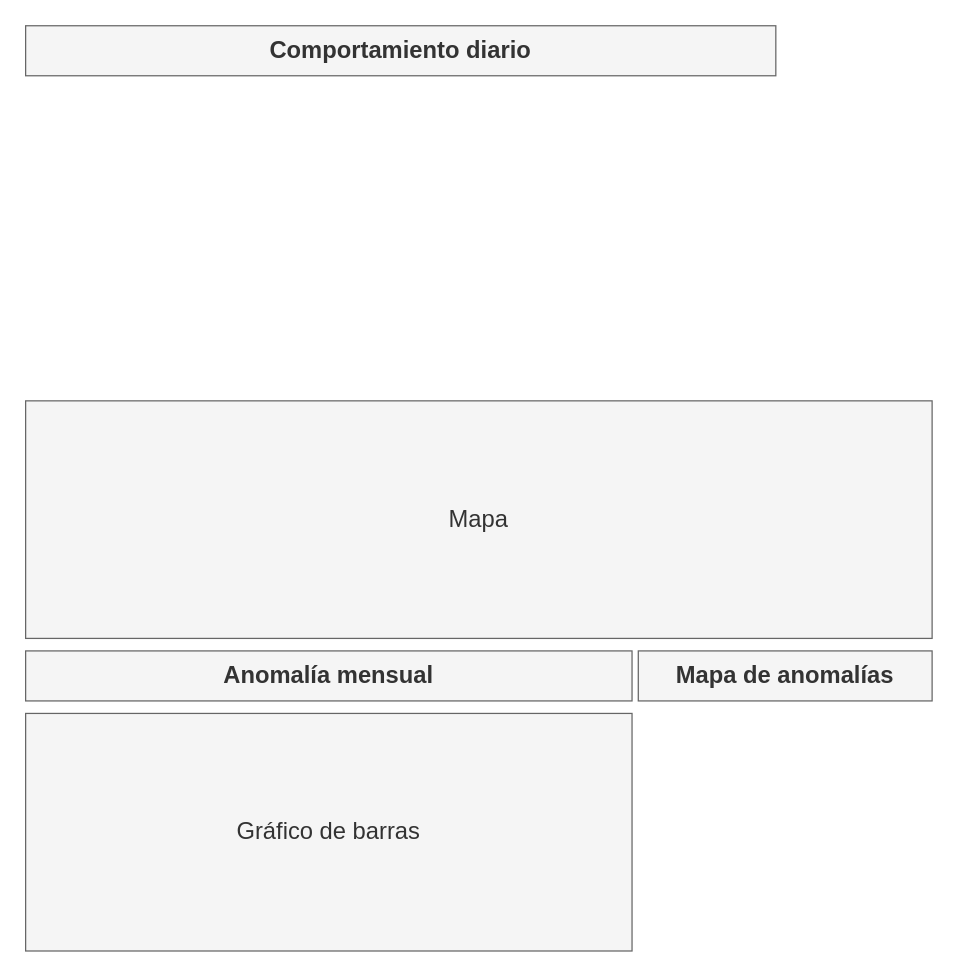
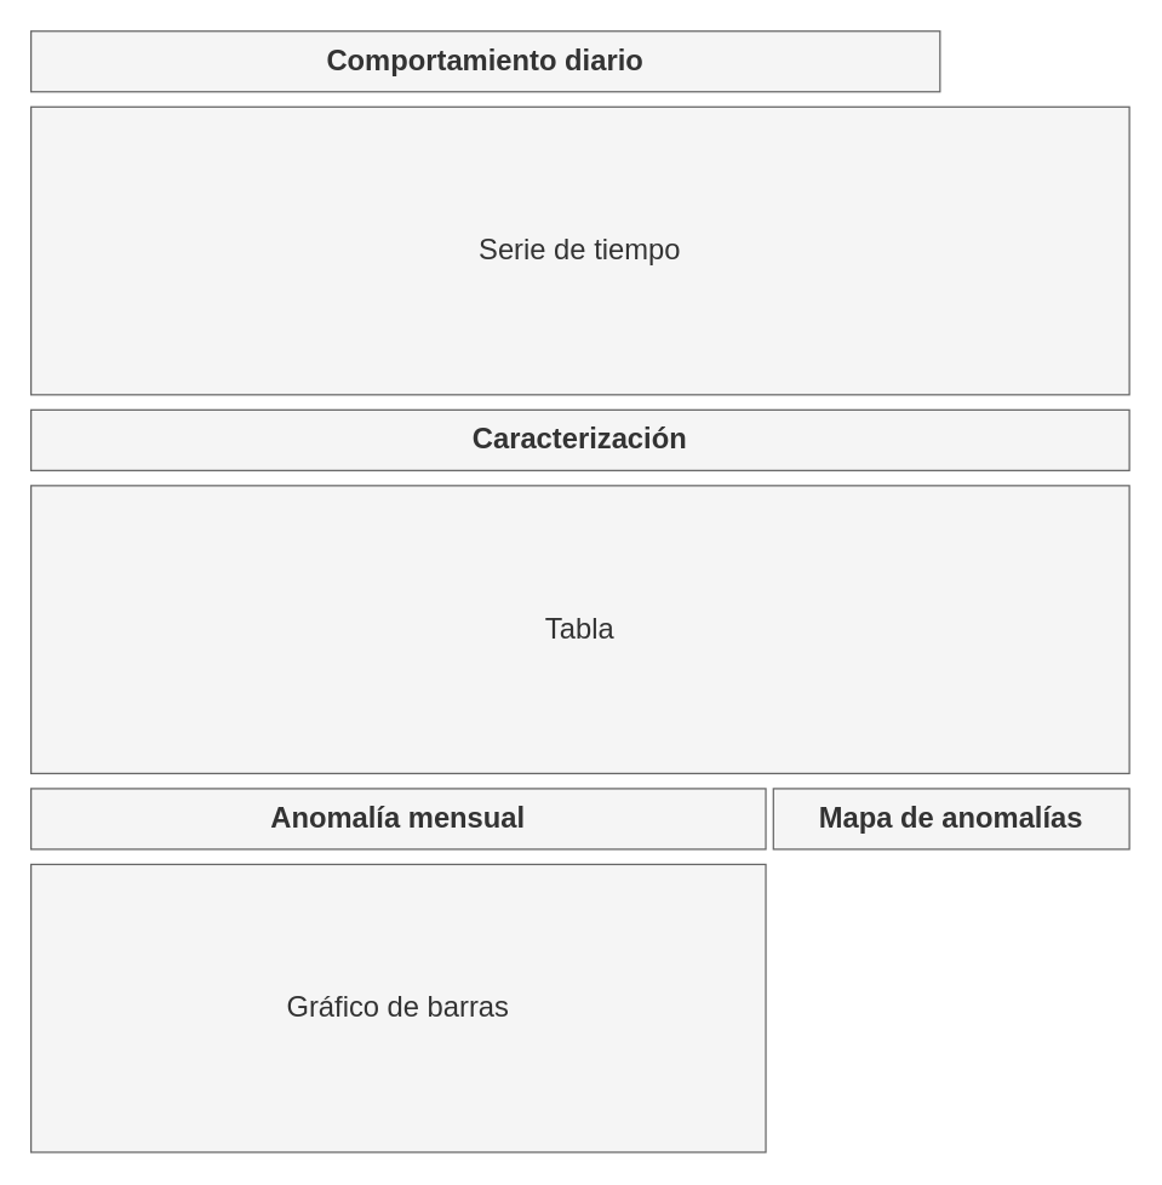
  <mxCell id="0" />
  <mxCell id="1" parent="0" />
  <mxCell id="2" value="&lt;b&gt;&lt;font style=&quot;font-size: 19px;&quot;&gt;Comportamiento diario&lt;/font&gt;&lt;/b&gt;" style="rounded=0;whiteSpace=wrap;html=1;fillColor=#f5f5f5;strokeColor=#666666;fontColor=#333333;" vertex="1" parent="1"><mxGeometry x="20" y="20" width="600" height="40" as="geometry" /></mxCell>
+ <mxCell id="3" value="Serie de tiempo" style="rounded=0;whiteSpace=wrap;html=1;fontSize=19;fillColor=#f5f5f5;fontColor=#333333;strokeColor=#666666;" vertex="1" parent="1"><mxGeometry x="20" y="70" width="725" height="190" as="geometry" /></mxCell>
+ <mxCell id="4" value="&lt;b&gt;&lt;font style=&quot;font-size: 19px;&quot;&gt;Caracterización&lt;/font&gt;&lt;/b&gt;" style="rounded=0;whiteSpace=wrap;html=1;fillColor=#f5f5f5;strokeColor=#666666;fontColor=#333333;" vertex="1" parent="1"><mxGeometry x="20" y="270" width="725" height="40" as="geometry" /></mxCell>
  <mxCell id="5" value="&lt;b&gt;&lt;font style=&quot;font-size: 19px;&quot;&gt;Anomalía mensual&lt;/font&gt;&lt;/b&gt;" style="rounded=0;whiteSpace=wrap;html=1;fillColor=#f5f5f5;strokeColor=#666666;fontColor=#333333;" vertex="1" parent="1"><mxGeometry x="20" y="520" width="485" height="40" as="geometry" /></mxCell>
  <mxCell id="6" value="Gráfico de barras" style="rounded=0;whiteSpace=wrap;html=1;fontSize=19;fillColor=#f5f5f5;fontColor=#333333;strokeColor=#666666;" vertex="1" parent="1"><mxGeometry x="20" y="570" width="485" height="190" as="geometry" /></mxCell>
- <mxCell id="7" value="Mapa" style="rounded=0;whiteSpace=wrap;html=1;fontSize=19;fillColor=#f5f5f5;fontColor=#333333;strokeColor=#666666;" vertex="1" parent="1"><mxGeometry x="20" y="320" width="725" height="190" as="geometry" /></mxCell>
+ <mxCell id="7" value="Tabla" style="rounded=0;whiteSpace=wrap;html=1;fontSize=19;fillColor=#f5f5f5;fontColor=#333333;strokeColor=#666666;" vertex="1" parent="1"><mxGeometry x="20" y="320" width="725" height="190" as="geometry" /></mxCell>
  <mxCell id="8" value="&lt;b&gt;&lt;font style=&quot;font-size: 19px;&quot;&gt;Mapa de anomalías&lt;/font&gt;&lt;/b&gt;" style="rounded=0;whiteSpace=wrap;html=1;fillColor=#f5f5f5;strokeColor=#666666;fontColor=#333333;" vertex="1" parent="1"><mxGeometry x="510" y="520" width="235" height="40" as="geometry" /></mxCell>
